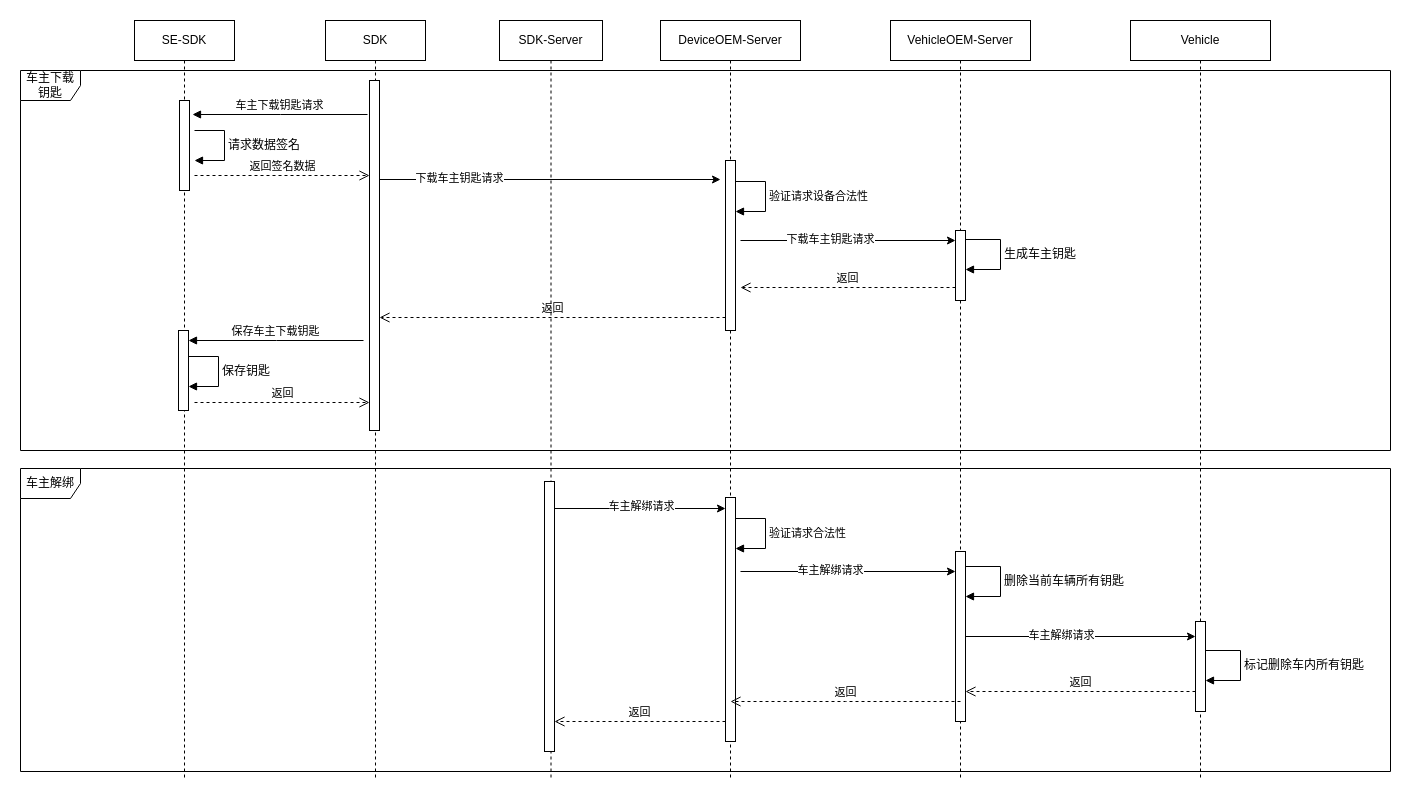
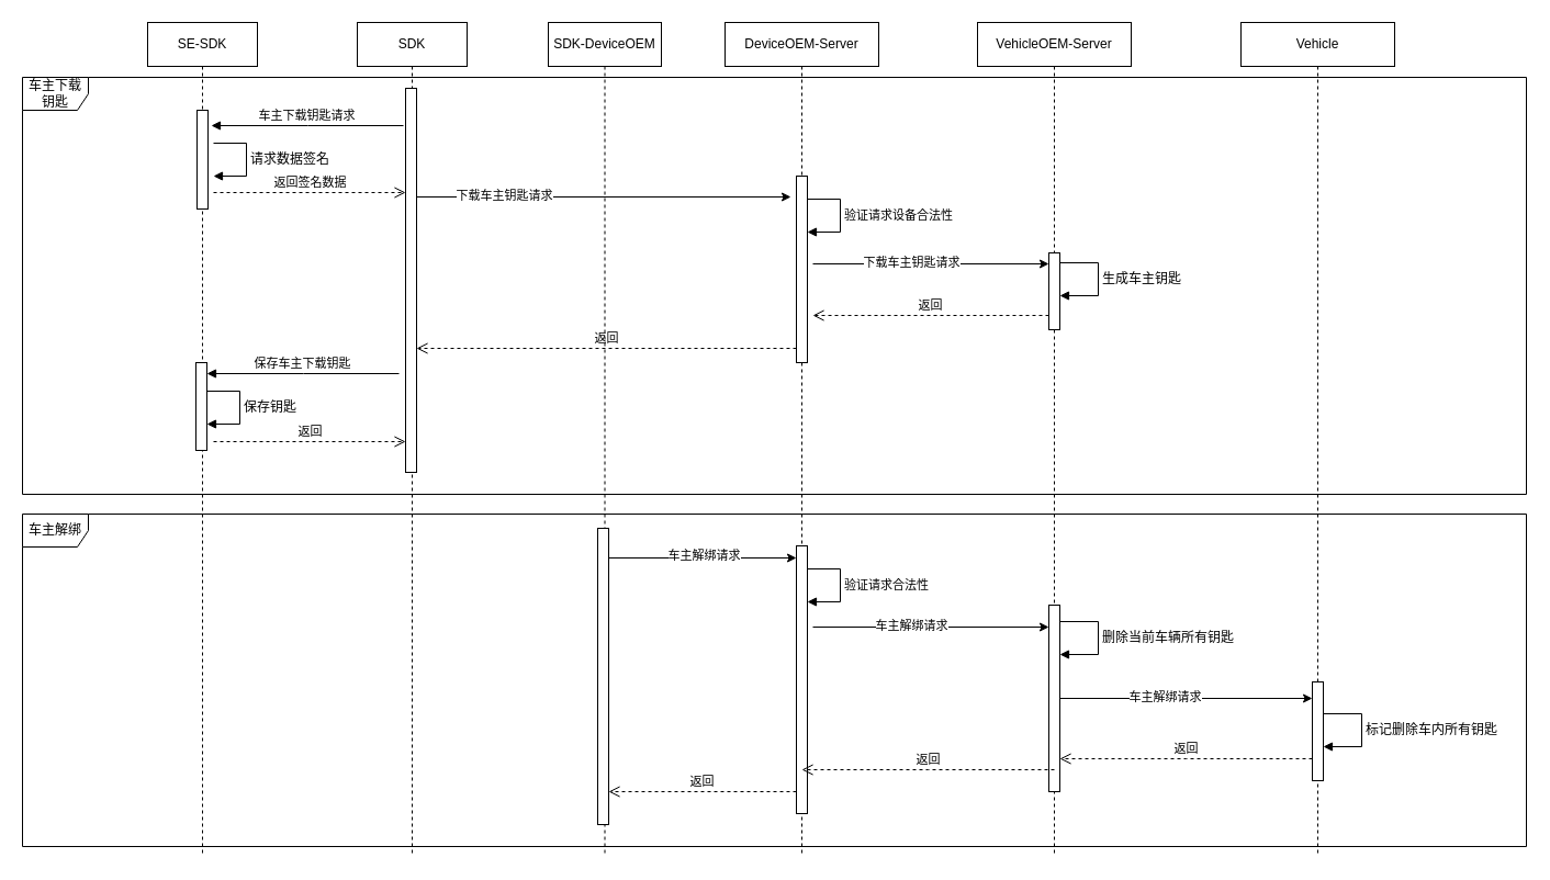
  <mxCell id="0" />
  <mxCell id="1" parent="0" />
  <mxCell id="2" value="SE-SDK" style="shape=umlLifeline;perimeter=lifelinePerimeter;whiteSpace=wrap;html=1;container=0;dropTarget=0;collapsible=0;recursiveResize=0;outlineConnect=0;portConstraint=eastwest;newEdgeStyle={&quot;edgeStyle&quot;:&quot;elbowEdgeStyle&quot;,&quot;elbow&quot;:&quot;vertical&quot;,&quot;curved&quot;:0,&quot;rounded&quot;:0};" vertex="1" parent="1"><mxGeometry x="134" y="20" width="100" height="760" as="geometry" /></mxCell>
  <mxCell id="3" value="" style="html=1;points=[];perimeter=orthogonalPerimeter;outlineConnect=0;targetShapes=umlLifeline;portConstraint=eastwest;newEdgeStyle={&quot;edgeStyle&quot;:&quot;elbowEdgeStyle&quot;,&quot;elbow&quot;:&quot;vertical&quot;,&quot;curved&quot;:0,&quot;rounded&quot;:0};" vertex="1" parent="2"><mxGeometry x="45" y="80" width="10" height="90" as="geometry" /></mxCell>
  <mxCell id="4" value="SDK" style="shape=umlLifeline;perimeter=lifelinePerimeter;whiteSpace=wrap;html=1;container=0;dropTarget=0;collapsible=0;recursiveResize=0;outlineConnect=0;portConstraint=eastwest;newEdgeStyle={&quot;edgeStyle&quot;:&quot;elbowEdgeStyle&quot;,&quot;elbow&quot;:&quot;vertical&quot;,&quot;curved&quot;:0,&quot;rounded&quot;:0};" vertex="1" parent="1"><mxGeometry x="325" y="20" width="100" height="760" as="geometry" /></mxCell>
  <mxCell id="5" value="" style="html=1;points=[];perimeter=orthogonalPerimeter;outlineConnect=0;targetShapes=umlLifeline;portConstraint=eastwest;newEdgeStyle={&quot;edgeStyle&quot;:&quot;elbowEdgeStyle&quot;,&quot;elbow&quot;:&quot;vertical&quot;,&quot;curved&quot;:0,&quot;rounded&quot;:0};" vertex="1" parent="4"><mxGeometry x="44" y="60" width="10" height="350" as="geometry" /></mxCell>
  <mxCell id="6" value="车主下载钥匙请求" style="html=1;verticalAlign=bottom;endArrow=block;edgeStyle=elbowEdgeStyle;elbow=horizontal;curved=0;rounded=0;" edge="1" parent="1"><mxGeometry relative="1" as="geometry"><mxPoint x="367" y="114" as="sourcePoint" /><Array as="points" /><mxPoint x="192" y="114" as="targetPoint" /></mxGeometry></mxCell>
  <mxCell id="7" value="返回签名数据" style="html=1;verticalAlign=bottom;endArrow=open;dashed=1;endSize=8;edgeStyle=elbowEdgeStyle;elbow=vertical;curved=0;rounded=0;" edge="1" parent="1"><mxGeometry x="0.006" relative="1" as="geometry"><mxPoint x="369" y="175" as="targetPoint" /><Array as="points"><mxPoint x="284" y="175" /></Array><mxPoint x="194" y="175" as="sourcePoint" /><mxPoint as="offset" /></mxGeometry></mxCell>
  <mxCell id="8" value="DeviceOEM-Server" style="shape=umlLifeline;perimeter=lifelinePerimeter;whiteSpace=wrap;html=1;container=0;dropTarget=0;collapsible=0;recursiveResize=0;outlineConnect=0;portConstraint=eastwest;newEdgeStyle={&quot;edgeStyle&quot;:&quot;elbowEdgeStyle&quot;,&quot;elbow&quot;:&quot;vertical&quot;,&quot;curved&quot;:0,&quot;rounded&quot;:0};" vertex="1" parent="1"><mxGeometry x="660" y="20" width="140" height="760" as="geometry" /></mxCell>
  <mxCell id="9" value="" style="html=1;points=[];perimeter=orthogonalPerimeter;outlineConnect=0;targetShapes=umlLifeline;portConstraint=eastwest;newEdgeStyle={&quot;edgeStyle&quot;:&quot;elbowEdgeStyle&quot;,&quot;elbow&quot;:&quot;vertical&quot;,&quot;curved&quot;:0,&quot;rounded&quot;:0};" vertex="1" parent="8"><mxGeometry x="65" y="140" width="10" height="170" as="geometry" /></mxCell>
  <mxCell id="10" value="VehicleOEM-Server" style="shape=umlLifeline;perimeter=lifelinePerimeter;whiteSpace=wrap;html=1;container=0;dropTarget=0;collapsible=0;recursiveResize=0;outlineConnect=0;portConstraint=eastwest;newEdgeStyle={&quot;edgeStyle&quot;:&quot;elbowEdgeStyle&quot;,&quot;elbow&quot;:&quot;vertical&quot;,&quot;curved&quot;:0,&quot;rounded&quot;:0};" vertex="1" parent="1"><mxGeometry x="890" y="20" width="140" height="760" as="geometry" /></mxCell>
  <mxCell id="11" value="" style="html=1;points=[];perimeter=orthogonalPerimeter;outlineConnect=0;targetShapes=umlLifeline;portConstraint=eastwest;newEdgeStyle={&quot;edgeStyle&quot;:&quot;elbowEdgeStyle&quot;,&quot;elbow&quot;:&quot;vertical&quot;,&quot;curved&quot;:0,&quot;rounded&quot;:0};" vertex="1" parent="10"><mxGeometry x="65" y="210" width="10" height="70" as="geometry" /></mxCell>
  <mxCell id="12" value="生成车主钥匙" style="html=1;align=left;spacingLeft=2;endArrow=block;rounded=0;edgeStyle=orthogonalEdgeStyle;curved=0;rounded=0;fontFamily=Helvetica;fontSize=12;fontColor=default;" edge="1" parent="10"><mxGeometry relative="1" as="geometry"><mxPoint x="75" y="219" as="sourcePoint" /><Array as="points"><mxPoint x="110" y="219" /><mxPoint x="110" y="249" /></Array><mxPoint x="75" y="249" as="targetPoint" /></mxGeometry></mxCell>
  <mxCell id="13" value="Vehicle" style="shape=umlLifeline;perimeter=lifelinePerimeter;whiteSpace=wrap;html=1;container=0;dropTarget=0;collapsible=0;recursiveResize=0;outlineConnect=0;portConstraint=eastwest;newEdgeStyle={&quot;edgeStyle&quot;:&quot;elbowEdgeStyle&quot;,&quot;elbow&quot;:&quot;vertical&quot;,&quot;curved&quot;:0,&quot;rounded&quot;:0};" vertex="1" parent="1"><mxGeometry x="1130" y="20" width="140" height="760" as="geometry" /></mxCell>
  <mxCell id="14" value="" style="endArrow=classic;html=1;rounded=0;" edge="1" parent="1" source="5"><mxGeometry width="50" height="50" relative="1" as="geometry"><mxPoint x="495" y="179" as="sourcePoint" /><mxPoint x="720" y="179" as="targetPoint" /></mxGeometry></mxCell>
  <mxCell id="15" value="下载车主钥匙请求" style="edgeLabel;html=1;align=center;verticalAlign=middle;resizable=0;points=[];" vertex="1" connectable="0" parent="14"><mxGeometry x="-0.17" y="2" relative="1" as="geometry"><mxPoint x="-63" as="offset" /></mxGeometry></mxCell>
  <mxCell id="16" value="&lt;font style=&quot;font-size: 11px;&quot;&gt;验证请求设备合法性&lt;/font&gt;" style="html=1;align=left;spacingLeft=2;endArrow=block;rounded=0;edgeStyle=orthogonalEdgeStyle;curved=0;rounded=0;fontFamily=Helvetica;fontSize=12;fontColor=default;" edge="1" parent="1"><mxGeometry relative="1" as="geometry"><mxPoint x="735" y="181" as="sourcePoint" /><Array as="points"><mxPoint x="765" y="181" /><mxPoint x="765" y="211" /></Array><mxPoint x="735" y="211" as="targetPoint" /></mxGeometry></mxCell>
  <mxCell id="17" value="车主下载钥匙" style="shape=umlFrame;whiteSpace=wrap;html=1;pointerEvents=0;sketch=0;strokeColor=default;align=center;verticalAlign=middle;fontFamily=Helvetica;fontSize=12;fontColor=default;fillColor=default;" vertex="1" parent="1"><mxGeometry x="20" y="70" width="1370" height="380" as="geometry" /></mxCell>
  <mxCell id="18" value="请求数据签名" style="html=1;align=left;spacingLeft=2;endArrow=block;rounded=0;edgeStyle=orthogonalEdgeStyle;curved=0;rounded=0;fontFamily=Helvetica;fontSize=12;fontColor=default;" edge="1" parent="1"><mxGeometry relative="1" as="geometry"><mxPoint x="194" y="130" as="sourcePoint" /><Array as="points"><mxPoint x="224" y="130" /><mxPoint x="224" y="160" /></Array><mxPoint x="194" y="160" as="targetPoint" /></mxGeometry></mxCell>
  <mxCell id="19" value="" style="endArrow=classic;html=1;rounded=0;" edge="1" parent="1"><mxGeometry width="50" height="50" relative="1" as="geometry"><mxPoint x="740" y="240" as="sourcePoint" /><mxPoint x="955" y="240" as="targetPoint" /></mxGeometry></mxCell>
  <mxCell id="20" value="下载车主钥匙请求" style="edgeLabel;html=1;align=center;verticalAlign=middle;resizable=0;points=[];" vertex="1" connectable="0" parent="19"><mxGeometry x="-0.17" y="2" relative="1" as="geometry"><mxPoint as="offset" /></mxGeometry></mxCell>
  <mxCell id="21" value="返回" style="html=1;verticalAlign=bottom;endArrow=open;dashed=1;endSize=8;edgeStyle=elbowEdgeStyle;elbow=vertical;curved=0;rounded=0;" edge="1" parent="1"><mxGeometry relative="1" as="geometry"><mxPoint x="740" y="287" as="targetPoint" /><Array as="points" /><mxPoint x="955" y="287" as="sourcePoint" /></mxGeometry></mxCell>
  <mxCell id="22" value="返回" style="html=1;verticalAlign=bottom;endArrow=open;dashed=1;endSize=8;edgeStyle=elbowEdgeStyle;elbow=vertical;curved=0;rounded=0;" edge="1" parent="1" target="5"><mxGeometry relative="1" as="geometry"><mxPoint x="495" y="317" as="targetPoint" /><Array as="points" /><mxPoint x="725" y="317" as="sourcePoint" /></mxGeometry></mxCell>
  <mxCell id="23" value="" style="html=1;points=[];perimeter=orthogonalPerimeter;outlineConnect=0;targetShapes=umlLifeline;portConstraint=eastwest;newEdgeStyle={&quot;edgeStyle&quot;:&quot;elbowEdgeStyle&quot;,&quot;elbow&quot;:&quot;vertical&quot;,&quot;curved&quot;:0,&quot;rounded&quot;:0};" vertex="1" parent="1"><mxGeometry x="178" y="330" width="10" height="80" as="geometry" /></mxCell>
  <mxCell id="24" value="保存车主下载钥匙" style="html=1;verticalAlign=bottom;endArrow=block;edgeStyle=elbowEdgeStyle;elbow=horizontal;curved=0;rounded=0;" edge="1" parent="1"><mxGeometry relative="1" as="geometry"><mxPoint x="363" y="340" as="sourcePoint" /><Array as="points" /><mxPoint x="188" y="340" as="targetPoint" /></mxGeometry></mxCell>
  <mxCell id="25" value="返回" style="html=1;verticalAlign=bottom;endArrow=open;dashed=1;endSize=8;edgeStyle=elbowEdgeStyle;elbow=vertical;curved=0;rounded=0;" edge="1" parent="1"><mxGeometry x="0.006" relative="1" as="geometry"><mxPoint x="369" y="402" as="targetPoint" /><Array as="points"><mxPoint x="284" y="402" /></Array><mxPoint x="194" y="402" as="sourcePoint" /><mxPoint as="offset" /></mxGeometry></mxCell>
  <mxCell id="26" value="保存钥匙" style="html=1;align=left;spacingLeft=2;endArrow=block;rounded=0;edgeStyle=orthogonalEdgeStyle;curved=0;rounded=0;fontFamily=Helvetica;fontSize=12;fontColor=default;" edge="1" parent="1"><mxGeometry relative="1" as="geometry"><mxPoint x="188" y="356" as="sourcePoint" /><Array as="points"><mxPoint x="218" y="356" /><mxPoint x="218" y="386" /></Array><mxPoint x="188" y="386" as="targetPoint" /></mxGeometry></mxCell>
  <mxCell id="27" value="" style="html=1;points=[];perimeter=orthogonalPerimeter;outlineConnect=0;targetShapes=umlLifeline;portConstraint=eastwest;newEdgeStyle={&quot;edgeStyle&quot;:&quot;elbowEdgeStyle&quot;,&quot;elbow&quot;:&quot;vertical&quot;,&quot;curved&quot;:0,&quot;rounded&quot;:0};" vertex="1" parent="1"><mxGeometry x="725" y="497" width="10" height="244" as="geometry" /></mxCell>
  <mxCell id="28" value="" style="endArrow=classic;html=1;rounded=0;entryX=0.5;entryY=0.037;entryDx=0;entryDy=0;entryPerimeter=0;" edge="1" parent="1"><mxGeometry width="50" height="50" relative="1" as="geometry"><mxPoint x="740" y="571" as="sourcePoint" /><mxPoint x="955" y="571" as="targetPoint" /></mxGeometry></mxCell>
  <mxCell id="29" value="车主解绑请求" style="edgeLabel;html=1;align=center;verticalAlign=middle;resizable=0;points=[];" vertex="1" connectable="0" parent="28"><mxGeometry x="-0.17" y="2" relative="1" as="geometry"><mxPoint as="offset" /></mxGeometry></mxCell>
  <mxCell id="30" value="&lt;font style=&quot;font-size: 11px;&quot;&gt;验证请求合法性&lt;/font&gt;" style="html=1;align=left;spacingLeft=2;endArrow=block;rounded=0;edgeStyle=orthogonalEdgeStyle;curved=0;rounded=0;fontFamily=Helvetica;fontSize=12;fontColor=default;" edge="1" parent="1"><mxGeometry relative="1" as="geometry"><mxPoint x="735" y="518" as="sourcePoint" /><Array as="points"><mxPoint x="765" y="518" /><mxPoint x="765" y="548" /></Array><mxPoint x="735" y="548" as="targetPoint" /></mxGeometry></mxCell>
  <mxCell id="31" value="" style="html=1;points=[];perimeter=orthogonalPerimeter;outlineConnect=0;targetShapes=umlLifeline;portConstraint=eastwest;newEdgeStyle={&quot;edgeStyle&quot;:&quot;elbowEdgeStyle&quot;,&quot;elbow&quot;:&quot;vertical&quot;,&quot;curved&quot;:0,&quot;rounded&quot;:0};" vertex="1" parent="1"><mxGeometry x="955" y="551" width="10" height="170" as="geometry" /></mxCell>
  <mxCell id="32" value="删除当前车辆所有钥匙" style="html=1;align=left;spacingLeft=2;endArrow=block;rounded=0;edgeStyle=orthogonalEdgeStyle;curved=0;rounded=0;fontFamily=Helvetica;fontSize=12;fontColor=default;" edge="1" parent="1"><mxGeometry relative="1" as="geometry"><mxPoint x="965" y="566" as="sourcePoint" /><Array as="points"><mxPoint x="1000" y="566" /><mxPoint x="1000" y="596" /></Array><mxPoint x="965" y="596" as="targetPoint" /></mxGeometry></mxCell>
  <mxCell id="33" value="" style="endArrow=classic;html=1;rounded=0;" edge="1" parent="1"><mxGeometry width="50" height="50" relative="1" as="geometry"><mxPoint x="554" y="508" as="sourcePoint" /><mxPoint x="725" y="508" as="targetPoint" /></mxGeometry></mxCell>
  <mxCell id="34" value="车主解绑请求" style="edgeLabel;html=1;align=center;verticalAlign=middle;resizable=0;points=[];" vertex="1" connectable="0" parent="33"><mxGeometry x="-0.17" y="2" relative="1" as="geometry"><mxPoint x="15" y="-1" as="offset" /></mxGeometry></mxCell>
  <mxCell id="35" value="车主解绑" style="shape=umlFrame;whiteSpace=wrap;html=1;pointerEvents=0;sketch=0;strokeColor=default;align=center;verticalAlign=middle;fontFamily=Helvetica;fontSize=12;fontColor=default;fillColor=default;" vertex="1" parent="1"><mxGeometry x="20" y="468" width="1370" height="303" as="geometry" /></mxCell>
  <mxCell id="36" value="返回" style="html=1;verticalAlign=bottom;endArrow=open;dashed=1;endSize=8;edgeStyle=elbowEdgeStyle;elbow=vertical;curved=0;rounded=0;" edge="1" parent="1"><mxGeometry relative="1" as="geometry"><mxPoint x="554" y="721" as="targetPoint" /><Array as="points" /><mxPoint x="725" y="721" as="sourcePoint" /></mxGeometry></mxCell>
- <mxCell id="37" value="SDK-Server" style="shape=umlLifeline;perimeter=lifelinePerimeter;whiteSpace=wrap;html=1;container=0;dropTarget=0;collapsible=0;recursiveResize=0;outlineConnect=0;portConstraint=eastwest;newEdgeStyle={&quot;edgeStyle&quot;:&quot;elbowEdgeStyle&quot;,&quot;elbow&quot;:&quot;vertical&quot;,&quot;curved&quot;:0,&quot;rounded&quot;:0};" vertex="1" parent="1"><mxGeometry x="499" y="20" width="103" height="760" as="geometry" /></mxCell>
+ <mxCell id="37" value="SDK-DeviceOEM" style="shape=umlLifeline;perimeter=lifelinePerimeter;whiteSpace=wrap;html=1;container=0;dropTarget=0;collapsible=0;recursiveResize=0;outlineConnect=0;portConstraint=eastwest;newEdgeStyle={&quot;edgeStyle&quot;:&quot;elbowEdgeStyle&quot;,&quot;elbow&quot;:&quot;vertical&quot;,&quot;curved&quot;:0,&quot;rounded&quot;:0};" vertex="1" parent="1"><mxGeometry x="499" y="20" width="103" height="760" as="geometry" /></mxCell>
  <mxCell id="38" value="" style="html=1;points=[];perimeter=orthogonalPerimeter;outlineConnect=0;targetShapes=umlLifeline;portConstraint=eastwest;newEdgeStyle={&quot;edgeStyle&quot;:&quot;elbowEdgeStyle&quot;,&quot;elbow&quot;:&quot;vertical&quot;,&quot;curved&quot;:0,&quot;rounded&quot;:0};" vertex="1" parent="37"><mxGeometry x="45" y="461" width="10" height="270" as="geometry" /></mxCell>
  <mxCell id="39" value="" style="endArrow=classic;html=1;rounded=0;" edge="1" parent="1"><mxGeometry width="50" height="50" relative="1" as="geometry"><mxPoint x="965" y="636" as="sourcePoint" /><mxPoint x="1195" y="636" as="targetPoint" /></mxGeometry></mxCell>
  <mxCell id="40" value="车主解绑请求" style="edgeLabel;html=1;align=center;verticalAlign=middle;resizable=0;points=[];" vertex="1" connectable="0" parent="39"><mxGeometry x="-0.17" y="2" relative="1" as="geometry"><mxPoint as="offset" /></mxGeometry></mxCell>
  <mxCell id="41" value="" style="html=1;points=[];perimeter=orthogonalPerimeter;outlineConnect=0;targetShapes=umlLifeline;portConstraint=eastwest;newEdgeStyle={&quot;edgeStyle&quot;:&quot;elbowEdgeStyle&quot;,&quot;elbow&quot;:&quot;vertical&quot;,&quot;curved&quot;:0,&quot;rounded&quot;:0};" vertex="1" parent="1"><mxGeometry x="1195" y="621" width="10" height="90" as="geometry" /></mxCell>
  <mxCell id="42" value="标记删除车内所有钥匙" style="html=1;align=left;spacingLeft=2;endArrow=block;rounded=0;edgeStyle=orthogonalEdgeStyle;curved=0;rounded=0;fontFamily=Helvetica;fontSize=12;fontColor=default;" edge="1" parent="1"><mxGeometry relative="1" as="geometry"><mxPoint x="1205" y="650" as="sourcePoint" /><Array as="points"><mxPoint x="1240" y="650" /><mxPoint x="1240" y="680" /></Array><mxPoint x="1205" y="680" as="targetPoint" /></mxGeometry></mxCell>
  <mxCell id="43" value="返回" style="html=1;verticalAlign=bottom;endArrow=open;dashed=1;endSize=8;edgeStyle=elbowEdgeStyle;elbow=vertical;curved=0;rounded=0;" edge="1" parent="1" source="41"><mxGeometry relative="1" as="geometry"><mxPoint x="965" y="691" as="targetPoint" /><Array as="points" /><mxPoint x="1180" y="691" as="sourcePoint" /></mxGeometry></mxCell>
  <mxCell id="44" value="返回" style="html=1;verticalAlign=bottom;endArrow=open;dashed=1;endSize=8;edgeStyle=elbowEdgeStyle;elbow=vertical;curved=0;rounded=0;" edge="1" parent="1"><mxGeometry relative="1" as="geometry"><mxPoint x="730" y="701" as="targetPoint" /><Array as="points" /><mxPoint x="960" y="701" as="sourcePoint" /></mxGeometry></mxCell>
